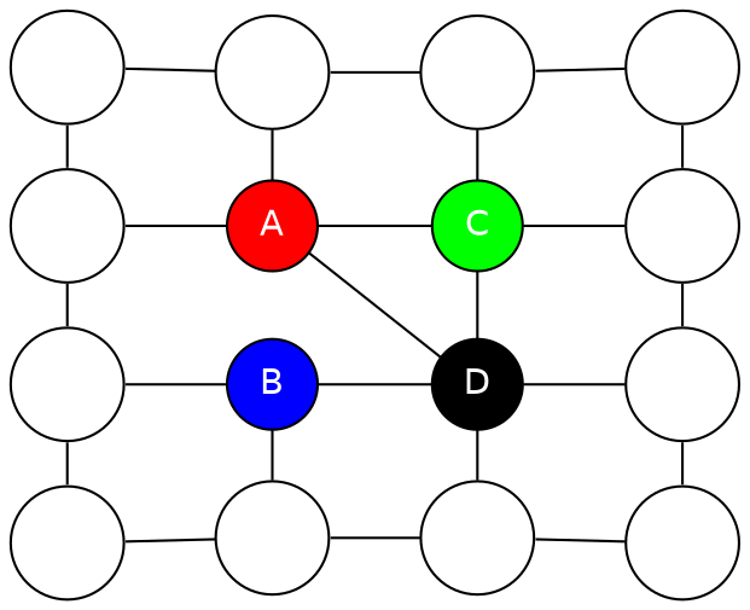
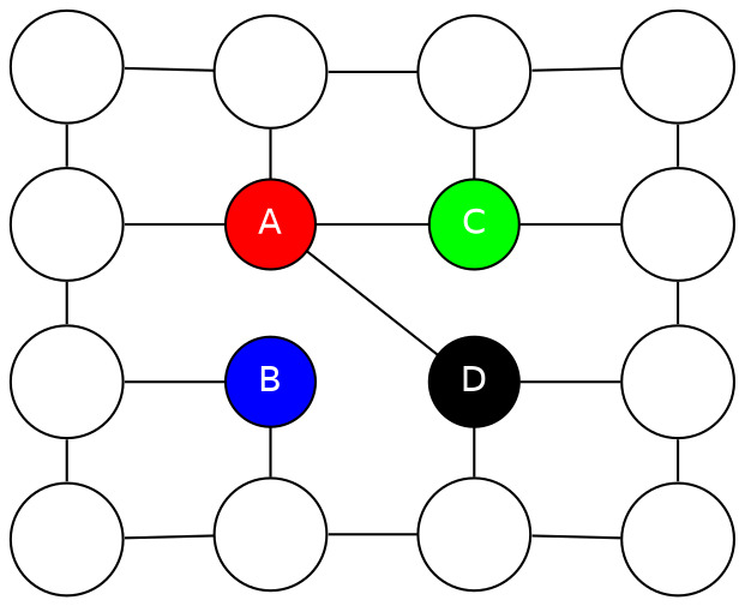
  graph {
    rankdir=LR
    node [fillcolor=white fontcolor=white fontname=helvetica shape=circle style=filled]
    00
    01
    02
    03
    n5 [fillcolor=red label=A]
    n6 [fillcolor=blue label=B]
    13
    10
    n9 [fillcolor=green label=C]
    n10 [fillcolor=black label=D]
    23
    20
    30
    31
    32
    33
    subgraph sub_1 {
      rank=same
      00
      01
      02
      03
    }
    subgraph sub_2 {
      rank=same
      n5
      n6
      13
      10
    }
    subgraph sub_3 {
      rank=same
      n9
      n10
      23
      20
    }
    subgraph sub_4 {
      rank=same
      30
      31
      32
      33
    }
    00 -- 01
    00 -- 10
    01 -- 02
    01 -- n5
    02 -- 03
    02 -- n6
    03 -- 13
    n5 -- n9
    n5 -- n10
    n6 -- 13
-   n6 -- n10
    13 -- 23
    10 -- n5
    10 -- 20
-   n9 -- n10
    n9 -- 31
    n10 -- 23
    n10 -- 32
    23 -- 33
    20 -- n9
    20 -- 30
    30 -- 31
    31 -- 32
    32 -- 33
  }
